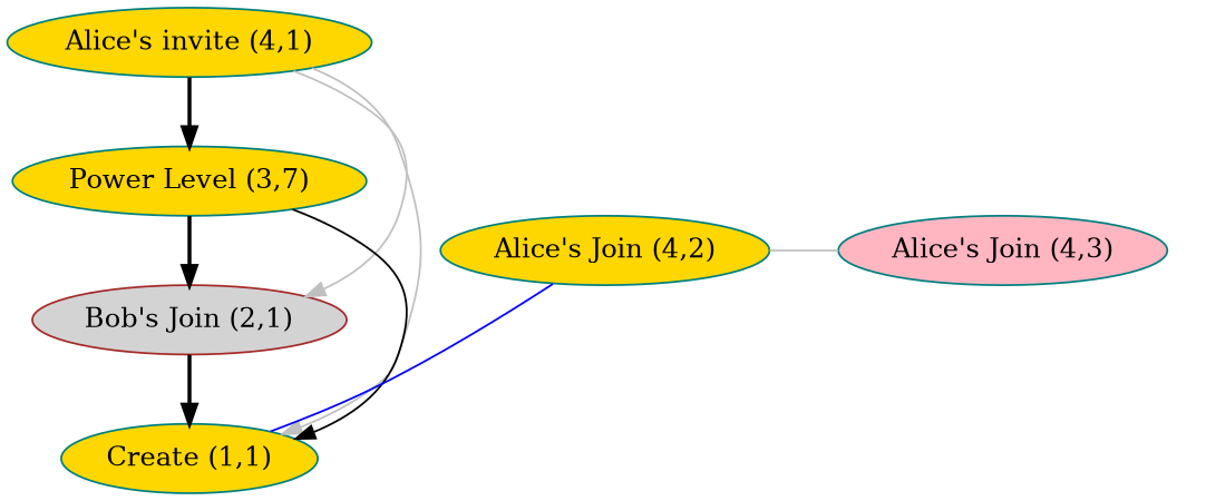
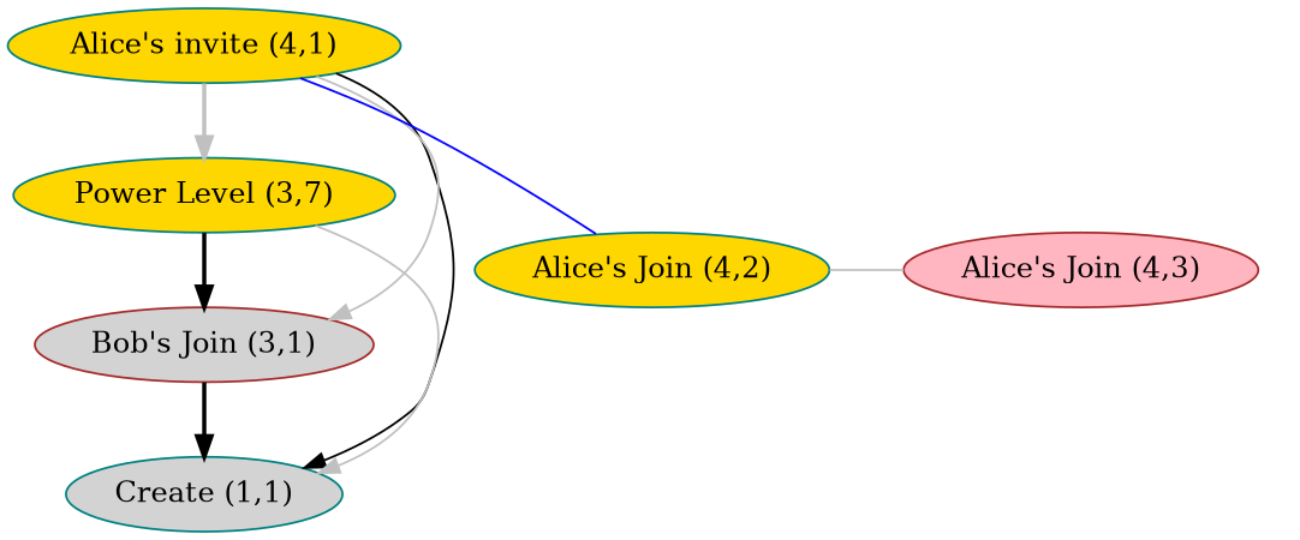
  digraph {
    nodesep=0.5
    rankdir=RL
    node [color=teal fillcolor=gold style=filled]
    edge [color=grey]
-   n1 [label="Create (1,1)"]
-   n2 [color=brown fillcolor=lightgrey label="Bob's Join (2,1)"]
+   n1 [fillcolor=lightgrey label="Create (1,1)"]
+   n2 [color=brown fillcolor=lightgrey label="Bob's Join (3,1)"]
    n3 [label="Alice's invite (4,1)"]
    n4 [label="Power Level (3,7)"]
    n5 [label="Alice's Join (4,2)"]
-   n6 [fillcolor=lightpink label="Alice's Join (4,3)"]
+   n6 [color=brown fillcolor=lightpink label="Alice's Join (4,3)"]
    subgraph sub_1 {
      rank=same
      n1
      n2
      n3
      n4
    }
    subgraph cluster_2 {
      color=none
      n5
      n6
    }
    n2 -> n1 [penwidth=2 color=""]
-   n3 -> n1
+   n3 -> n1 [color=black]
    n3 -> n2
-   n3 -> n4 [penwidth=2 color=""]
-   n4 -> n1 [color=black]
+   n3 -> n4 [penwidth=2]
+   n4 -> n1
    n4 -> n2 [penwidth=2 color=""]
-   n5 -> n1 [color=blue dir=none]
+   n5 -> n3 [color=blue dir=none]
    n6 -> n5 [dir=none]
  }
